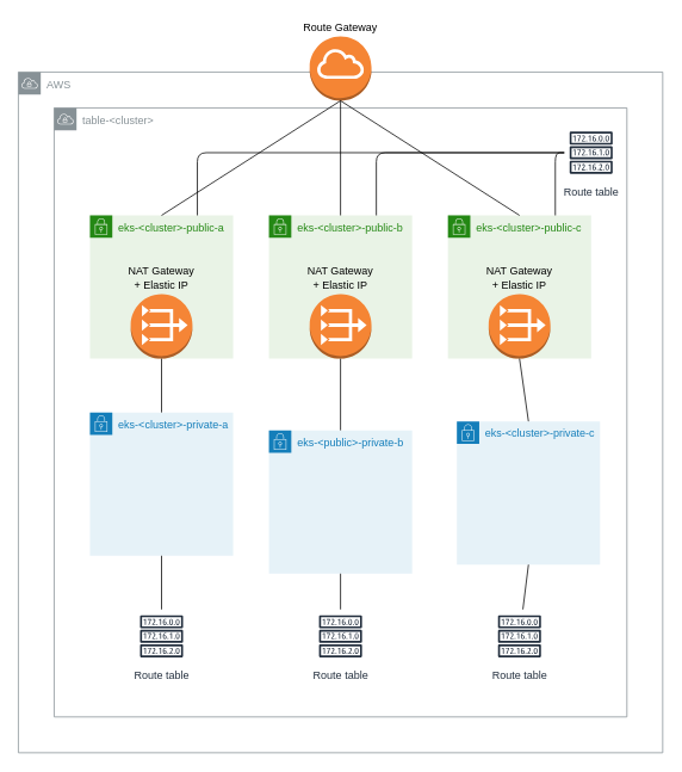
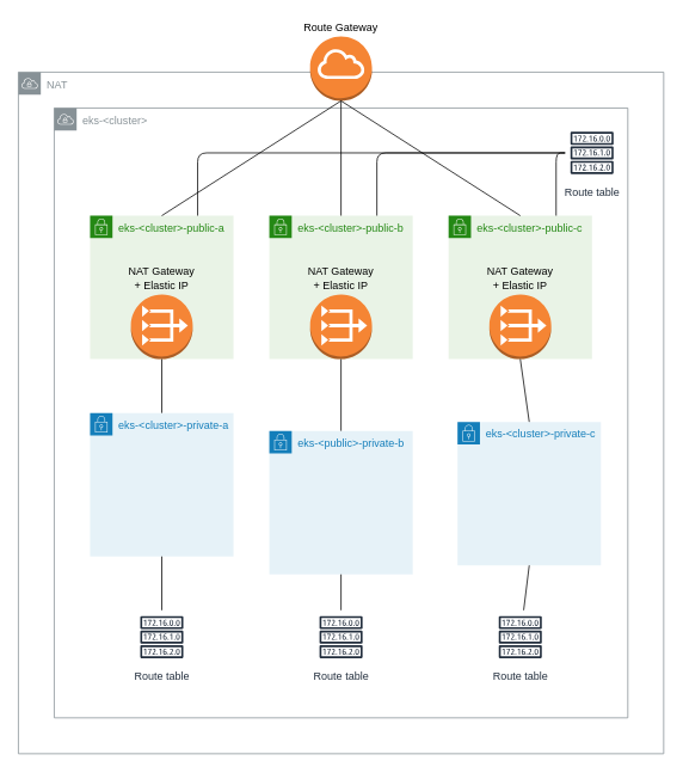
  <mxCell id="0" />
  <mxCell id="1" parent="0" />
- <mxCell id="2" value="AWS" style="outlineConnect=0;gradientColor=none;html=1;whiteSpace=wrap;fontSize=12;fontStyle=0;shape=mxgraph.aws4.group;grIcon=mxgraph.aws4.group_vpc;strokeColor=#879196;fillColor=none;verticalAlign=top;align=left;spacingLeft=30;fontColor=#879196;dashed=0;" vertex="1" parent="1"><mxGeometry x="20" y="80" width="720" height="760" as="geometry" /></mxCell>
- <mxCell id="3" value="table-&amp;lt;cluster&amp;gt;" style="outlineConnect=0;gradientColor=none;html=1;whiteSpace=wrap;fontSize=12;fontStyle=0;shape=mxgraph.aws4.group;grIcon=mxgraph.aws4.group_vpc;strokeColor=#879196;fillColor=none;verticalAlign=top;align=left;spacingLeft=30;fontColor=#879196;dashed=0;" vertex="1" parent="1"><mxGeometry x="60" y="120" width="640" height="680" as="geometry" /></mxCell>
+ <mxCell id="2" value="NAT" style="outlineConnect=0;gradientColor=none;html=1;whiteSpace=wrap;fontSize=12;fontStyle=0;shape=mxgraph.aws4.group;grIcon=mxgraph.aws4.group_vpc;strokeColor=#879196;fillColor=none;verticalAlign=top;align=left;spacingLeft=30;fontColor=#879196;dashed=0;" vertex="1" parent="1"><mxGeometry x="20" y="80" width="720" height="760" as="geometry" /></mxCell>
+ <mxCell id="3" value="eks-&amp;lt;cluster&amp;gt;" style="outlineConnect=0;gradientColor=none;html=1;whiteSpace=wrap;fontSize=12;fontStyle=0;shape=mxgraph.aws4.group;grIcon=mxgraph.aws4.group_vpc;strokeColor=#879196;fillColor=none;verticalAlign=top;align=left;spacingLeft=30;fontColor=#879196;dashed=0;" vertex="1" parent="1"><mxGeometry x="60" y="120" width="640" height="680" as="geometry" /></mxCell>
  <mxCell id="4" value="" style="outlineConnect=0;dashed=0;verticalLabelPosition=bottom;verticalAlign=top;align=center;html=1;shape=mxgraph.aws3.internet_gateway;fillColor=#F58534;gradientColor=none;" vertex="1" parent="1"><mxGeometry x="345.5" y="40" width="69" height="72" as="geometry" /></mxCell>
  <mxCell id="5" value="Route Gateway" style="text;html=1;strokeColor=none;fillColor=none;align=center;verticalAlign=middle;whiteSpace=wrap;rounded=0;" vertex="1" parent="1"><mxGeometry x="300" y="20" width="160" height="20" as="geometry" /></mxCell>
  <mxCell id="6" value="Route table" style="outlineConnect=0;fontColor=#232F3E;gradientColor=none;strokeColor=#232F3E;fillColor=#ffffff;dashed=0;verticalLabelPosition=bottom;verticalAlign=top;align=center;html=1;fontSize=12;fontStyle=0;aspect=fixed;shape=mxgraph.aws4.resourceIcon;resIcon=mxgraph.aws4.route_table;" vertex="1" parent="1"><mxGeometry x="630" y="140" width="60" height="60" as="geometry" /></mxCell>
  <mxCell id="7" value="eks-&amp;lt;cluster&amp;gt;-private-a" style="points=[[0,0],[0.25,0],[0.5,0],[0.75,0],[1,0],[1,0.25],[1,0.5],[1,0.75],[1,1],[0.75,1],[0.5,1],[0.25,1],[0,1],[0,0.75],[0,0.5],[0,0.25]];outlineConnect=0;gradientColor=none;html=1;whiteSpace=wrap;fontSize=12;fontStyle=0;shape=mxgraph.aws4.group;grIcon=mxgraph.aws4.group_security_group;grStroke=0;strokeColor=#147EBA;fillColor=#E6F2F8;verticalAlign=top;align=left;spacingLeft=30;fontColor=#147EBA;dashed=0;" vertex="1" parent="1"><mxGeometry x="100" y="460" width="160" height="160" as="geometry" /></mxCell>
  <mxCell id="8" value="eks-&amp;lt;cluster&amp;gt;-public-a" style="points=[[0,0],[0.25,0],[0.5,0],[0.75,0],[1,0],[1,0.25],[1,0.5],[1,0.75],[1,1],[0.75,1],[0.5,1],[0.25,1],[0,1],[0,0.75],[0,0.5],[0,0.25]];outlineConnect=0;gradientColor=none;html=1;whiteSpace=wrap;fontSize=12;fontStyle=0;shape=mxgraph.aws4.group;grIcon=mxgraph.aws4.group_security_group;grStroke=0;strokeColor=#248814;fillColor=#E9F3E6;verticalAlign=top;align=left;spacingLeft=30;fontColor=#248814;dashed=0;" vertex="1" parent="1"><mxGeometry x="100" y="240" width="160" height="160" as="geometry" /></mxCell>
  <mxCell id="9" value="eks-&amp;lt;cluster&amp;gt;-public-b" style="points=[[0,0],[0.25,0],[0.5,0],[0.75,0],[1,0],[1,0.25],[1,0.5],[1,0.75],[1,1],[0.75,1],[0.5,1],[0.25,1],[0,1],[0,0.75],[0,0.5],[0,0.25]];outlineConnect=0;gradientColor=none;html=1;whiteSpace=wrap;fontSize=12;fontStyle=0;shape=mxgraph.aws4.group;grIcon=mxgraph.aws4.group_security_group;grStroke=0;strokeColor=#248814;fillColor=#E9F3E6;verticalAlign=top;align=left;spacingLeft=30;fontColor=#248814;dashed=0;" vertex="1" parent="1"><mxGeometry x="300" y="240" width="160" height="160" as="geometry" /></mxCell>
  <mxCell id="10" value="eks-&amp;lt;cluster&amp;gt;-public-c" style="points=[[0,0],[0.25,0],[0.5,0],[0.75,0],[1,0],[1,0.25],[1,0.5],[1,0.75],[1,1],[0.75,1],[0.5,1],[0.25,1],[0,1],[0,0.75],[0,0.5],[0,0.25]];outlineConnect=0;gradientColor=none;html=1;whiteSpace=wrap;fontSize=12;fontStyle=0;shape=mxgraph.aws4.group;grIcon=mxgraph.aws4.group_security_group;grStroke=0;strokeColor=#248814;fillColor=#E9F3E6;verticalAlign=top;align=left;spacingLeft=30;fontColor=#248814;dashed=0;" vertex="1" parent="1"><mxGeometry x="500" y="240" width="160" height="160" as="geometry" /></mxCell>
  <mxCell id="11" value="" style="endArrow=none;html=1;exitX=0.75;exitY=0;exitDx=0;exitDy=0;" edge="1" parent="1" source="10" target="6"><mxGeometry width="50" height="50" relative="1" as="geometry"><mxPoint x="320" y="510" as="sourcePoint" /><mxPoint x="370" y="460" as="targetPoint" /><Array as="points"><mxPoint x="620" y="170" /></Array></mxGeometry></mxCell>
  <mxCell id="12" value="" style="endArrow=none;html=1;exitX=0.75;exitY=0;exitDx=0;exitDy=0;" edge="1" parent="1" source="9" target="6"><mxGeometry width="50" height="50" relative="1" as="geometry"><mxPoint x="320" y="510" as="sourcePoint" /><mxPoint x="370" y="460" as="targetPoint" /><Array as="points"><mxPoint x="420" y="170" /></Array></mxGeometry></mxCell>
  <mxCell id="13" value="" style="endArrow=none;html=1;exitX=0.75;exitY=0;exitDx=0;exitDy=0;" edge="1" parent="1" source="8" target="6"><mxGeometry width="50" height="50" relative="1" as="geometry"><mxPoint x="320" y="480" as="sourcePoint" /><mxPoint x="370" y="430" as="targetPoint" /><Array as="points"><mxPoint x="220" y="170" /></Array></mxGeometry></mxCell>
  <mxCell id="14" value="" style="outlineConnect=0;dashed=0;verticalLabelPosition=bottom;verticalAlign=top;align=center;html=1;shape=mxgraph.aws3.vpc_nat_gateway;fillColor=#F58534;gradientColor=none;" vertex="1" parent="1"><mxGeometry x="345.5" y="328" width="69" height="72" as="geometry" /></mxCell>
  <mxCell id="15" value="" style="outlineConnect=0;dashed=0;verticalLabelPosition=bottom;verticalAlign=top;align=center;html=1;shape=mxgraph.aws3.vpc_nat_gateway;fillColor=#F58534;gradientColor=none;" vertex="1" parent="1"><mxGeometry x="545.5" y="328" width="69" height="72" as="geometry" /></mxCell>
  <mxCell id="16" value="" style="outlineConnect=0;dashed=0;verticalLabelPosition=bottom;verticalAlign=top;align=center;html=1;shape=mxgraph.aws3.vpc_nat_gateway;fillColor=#F58536;gradientColor=none;" vertex="1" parent="1"><mxGeometry x="145.5" y="328" width="69" height="72" as="geometry" /></mxCell>
  <mxCell id="17" value="NAT Gateway&lt;br&gt;+ Elastic IP" style="text;html=1;strokeColor=none;fillColor=none;align=center;verticalAlign=middle;whiteSpace=wrap;rounded=0;" vertex="1" parent="1"><mxGeometry x="120" y="300" width="120" height="20" as="geometry" /></mxCell>
  <mxCell id="18" value="NAT Gateway&lt;br&gt;+ Elastic IP" style="text;html=1;strokeColor=none;fillColor=none;align=center;verticalAlign=middle;whiteSpace=wrap;rounded=0;" vertex="1" parent="1"><mxGeometry x="320" y="300" width="120" height="20" as="geometry" /></mxCell>
  <mxCell id="19" value="NAT Gateway&lt;br&gt;+ Elastic IP" style="text;html=1;strokeColor=none;fillColor=none;align=center;verticalAlign=middle;whiteSpace=wrap;rounded=0;" vertex="1" parent="1"><mxGeometry x="520" y="300" width="120" height="20" as="geometry" /></mxCell>
  <mxCell id="20" value="eks-&amp;lt;cluster&amp;gt;-private-c" style="points=[[0,0],[0.25,0],[0.5,0],[0.75,0],[1,0],[1,0.25],[1,0.5],[1,0.75],[1,1],[0.75,1],[0.5,1],[0.25,1],[0,1],[0,0.75],[0,0.5],[0,0.25]];outlineConnect=0;gradientColor=none;html=1;whiteSpace=wrap;fontSize=12;fontStyle=0;shape=mxgraph.aws4.group;grIcon=mxgraph.aws4.group_security_group;grStroke=0;strokeColor=#147EBA;fillColor=#E6F2F8;verticalAlign=top;align=left;spacingLeft=30;fontColor=#147EBA;dashed=0;" vertex="1" parent="1"><mxGeometry x="510" y="470" width="160" height="160" as="geometry" /></mxCell>
  <mxCell id="21" value="eks-&amp;lt;public&amp;gt;-private-b" style="points=[[0,0],[0.25,0],[0.5,0],[0.75,0],[1,0],[1,0.25],[1,0.5],[1,0.75],[1,1],[0.75,1],[0.5,1],[0.25,1],[0,1],[0,0.75],[0,0.5],[0,0.25]];outlineConnect=0;gradientColor=none;html=1;whiteSpace=wrap;fontSize=12;fontStyle=0;shape=mxgraph.aws4.group;grIcon=mxgraph.aws4.group_security_group;grStroke=0;strokeColor=#147EBA;fillColor=#E6F2F8;verticalAlign=top;align=left;spacingLeft=30;fontColor=#147EBA;dashed=0;" vertex="1" parent="1"><mxGeometry x="300" y="480" width="160" height="160" as="geometry" /></mxCell>
  <mxCell id="22" value="" style="endArrow=none;html=1;entryX=0.5;entryY=1;entryDx=0;entryDy=0;entryPerimeter=0;exitX=0.5;exitY=0;exitDx=0;exitDy=0;" edge="1" parent="1" source="7" target="16"><mxGeometry width="50" height="50" relative="1" as="geometry"><mxPoint x="320" y="430" as="sourcePoint" /><mxPoint x="370" y="380" as="targetPoint" /></mxGeometry></mxCell>
  <mxCell id="23" value="" style="endArrow=none;html=1;entryX=0.5;entryY=1;entryDx=0;entryDy=0;entryPerimeter=0;exitX=0.5;exitY=0;exitDx=0;exitDy=0;" edge="1" parent="1" source="21" target="14"><mxGeometry width="50" height="50" relative="1" as="geometry"><mxPoint x="320" y="430" as="sourcePoint" /><mxPoint x="370" y="380" as="targetPoint" /></mxGeometry></mxCell>
  <mxCell id="24" value="" style="endArrow=none;html=1;entryX=0.5;entryY=1;entryDx=0;entryDy=0;entryPerimeter=0;exitX=0.5;exitY=0;exitDx=0;exitDy=0;" edge="1" parent="1" source="20" target="15"><mxGeometry width="50" height="50" relative="1" as="geometry"><mxPoint x="320" y="430" as="sourcePoint" /><mxPoint x="370" y="380" as="targetPoint" /></mxGeometry></mxCell>
  <mxCell id="25" value="" style="endArrow=none;html=1;entryX=0.5;entryY=1;entryDx=0;entryDy=0;entryPerimeter=0;exitX=0.5;exitY=0;exitDx=0;exitDy=0;" edge="1" parent="1" source="8" target="4"><mxGeometry width="50" height="50" relative="1" as="geometry"><mxPoint x="320" y="430" as="sourcePoint" /><mxPoint x="370" y="380" as="targetPoint" /></mxGeometry></mxCell>
  <mxCell id="26" value="" style="endArrow=none;html=1;entryX=0.5;entryY=1;entryDx=0;entryDy=0;entryPerimeter=0;exitX=0.5;exitY=0;exitDx=0;exitDy=0;" edge="1" parent="1" source="9" target="4"><mxGeometry width="50" height="50" relative="1" as="geometry"><mxPoint x="320" y="430" as="sourcePoint" /><mxPoint x="370" y="380" as="targetPoint" /></mxGeometry></mxCell>
  <mxCell id="27" value="" style="endArrow=none;html=1;entryX=0.5;entryY=1;entryDx=0;entryDy=0;entryPerimeter=0;exitX=0.5;exitY=0;exitDx=0;exitDy=0;" edge="1" parent="1" source="10" target="4"><mxGeometry width="50" height="50" relative="1" as="geometry"><mxPoint x="320" y="430" as="sourcePoint" /><mxPoint x="370" y="380" as="targetPoint" /></mxGeometry></mxCell>
  <mxCell id="28" value="Route table" style="outlineConnect=0;fontColor=#232F3E;gradientColor=none;strokeColor=#232F3E;fillColor=#ffffff;dashed=0;verticalLabelPosition=bottom;verticalAlign=top;align=center;html=1;fontSize=12;fontStyle=0;aspect=fixed;shape=mxgraph.aws4.resourceIcon;resIcon=mxgraph.aws4.route_table;" vertex="1" parent="1"><mxGeometry x="550" y="680" width="60" height="60" as="geometry" /></mxCell>
  <mxCell id="29" value="Route table" style="outlineConnect=0;fontColor=#232F3E;gradientColor=none;strokeColor=#232F3E;fillColor=#ffffff;dashed=0;verticalLabelPosition=bottom;verticalAlign=top;align=center;html=1;fontSize=12;fontStyle=0;aspect=fixed;shape=mxgraph.aws4.resourceIcon;resIcon=mxgraph.aws4.route_table;" vertex="1" parent="1"><mxGeometry x="350" y="680" width="60" height="60" as="geometry" /></mxCell>
  <mxCell id="30" value="Route table" style="outlineConnect=0;fontColor=#232F3E;gradientColor=none;strokeColor=#232F3E;fillColor=#ffffff;dashed=0;verticalLabelPosition=bottom;verticalAlign=top;align=center;html=1;fontSize=12;fontStyle=0;aspect=fixed;shape=mxgraph.aws4.resourceIcon;resIcon=mxgraph.aws4.route_table;" vertex="1" parent="1"><mxGeometry x="150" y="680" width="60" height="60" as="geometry" /></mxCell>
  <mxCell id="31" value="" style="endArrow=none;html=1;entryX=0.5;entryY=1;entryDx=0;entryDy=0;" edge="1" parent="1" source="30" target="7"><mxGeometry width="50" height="50" relative="1" as="geometry"><mxPoint x="320" y="580" as="sourcePoint" /><mxPoint x="370" y="530" as="targetPoint" /></mxGeometry></mxCell>
  <mxCell id="32" value="" style="endArrow=none;html=1;entryX=0.5;entryY=1;entryDx=0;entryDy=0;" edge="1" parent="1" source="29" target="21"><mxGeometry width="50" height="50" relative="1" as="geometry"><mxPoint x="320" y="580" as="sourcePoint" /><mxPoint x="370" y="530" as="targetPoint" /></mxGeometry></mxCell>
  <mxCell id="33" value="" style="endArrow=none;html=1;entryX=0.5;entryY=1;entryDx=0;entryDy=0;" edge="1" parent="1" source="28" target="20"><mxGeometry width="50" height="50" relative="1" as="geometry"><mxPoint x="320" y="580" as="sourcePoint" /><mxPoint x="370" y="530" as="targetPoint" /></mxGeometry></mxCell>
